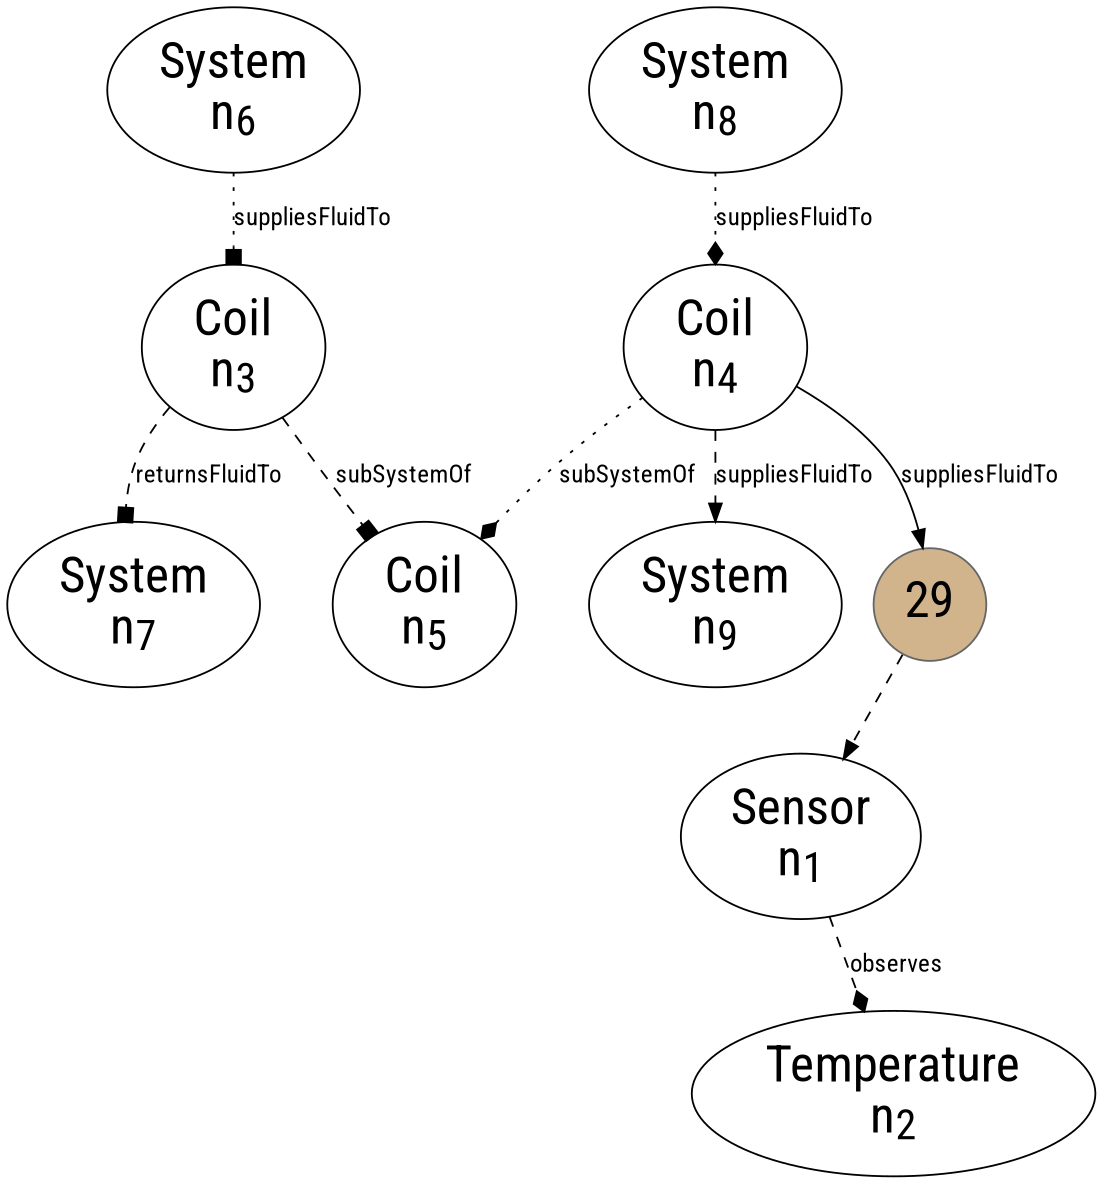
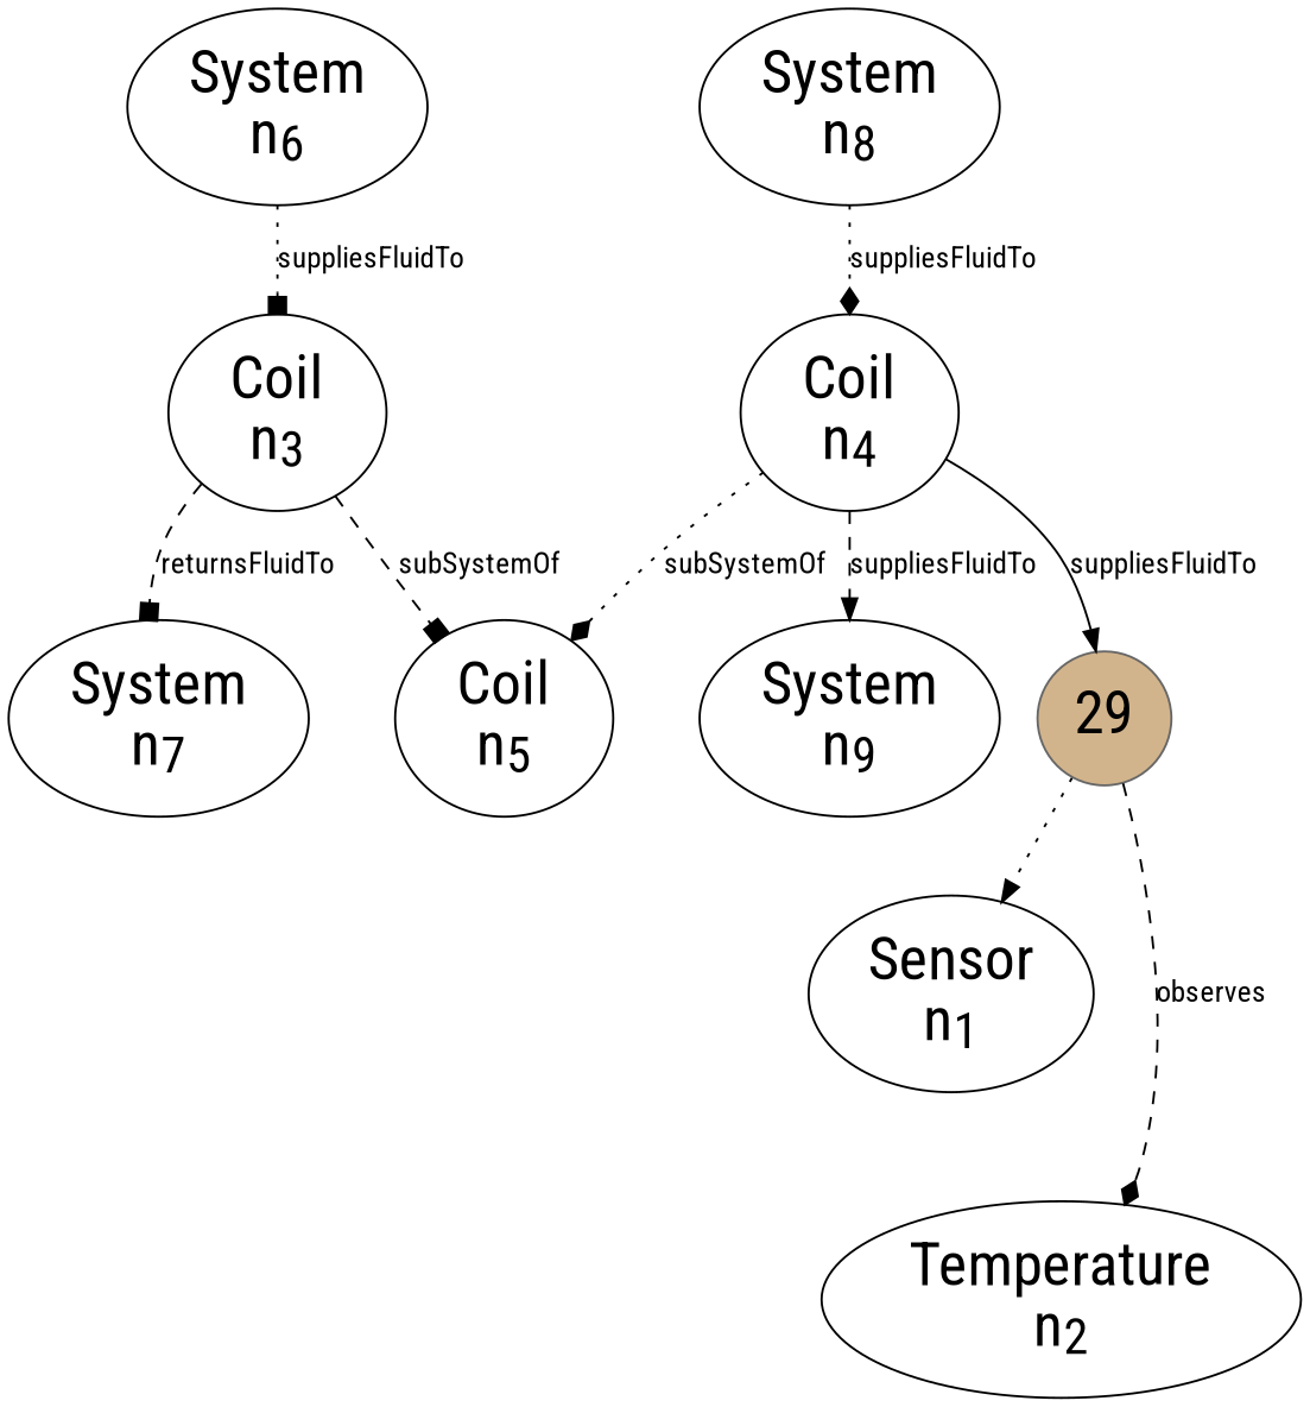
  digraph {
    fontname="Roboto Condensed"
    node [color=black fillcolor="#71797E" fontname="Roboto Condensed" fontsize=28 labelcharcount=6 labellinecount=2]
    edge [arrowhead=diamond fontname="Roboto Condensed" style=dashed]
    n1 [fillcolor="#83AF9B" height=1.1 label=<Sensor<br />n<SUB>1</SUB>> width=1.6]
    n2 [height=1.1 label=<Temperature<br />n<SUB>2</SUB>> labelcharcount=11 width=2.6]
    n3 [height=1.1 label=<System<br />n<SUB>6</SUB>> width=1.6]
    n4 [fillcolor="#873939" height=1.1 label=<Coil<br />n<SUB>3</SUB>> labelcharcount=5 width=1.4]
    n5 [height=1.1 label=<System<br />n<SUB>7</SUB>> width=1.6]
    n6 [fillcolor="#873939" height=1.1 label=<Coil<br />n<SUB>5</SUB>> labelcharcount=5 width=1.4]
    n7 [height=1.1 label=<System<br />n<SUB>8</SUB>> width=1.6]
    n8 [fillcolor="#873939" height=1.1 label=<Coil<br />n<SUB>4</SUB>> labelcharcount=5 width=1.4]
    n9 [height=1.1 label=<System<br />n<SUB>9</SUB>> width=1.6]
    n10 [color=gray40 fillcolor=tan height=0.3 label=29 labelcharcount=0 labellinecount=0 shape=circle style=filled width=0.3]
-   n1 -> n2 [label="observes  "]
+   n10 -> n2 [label="observes  "]
    n3 -> n4 [arrowhead=box label="suppliesFluidTo  " style=dotted]
    n4 -> n5 [arrowhead=box label="returnsFluidTo  "]
    n4 -> n6 [arrowhead=box label="subSystemOf  "]
    n7 -> n8 [label="suppliesFluidTo  " style=dotted]
    n8 -> n6 [label="subSystemOf  " style=dotted]
    n8 -> n9 [arrowhead=normal label="suppliesFluidTo  "]
    n8 -> n10 [arrowhead=normal label="suppliesFluidTo  " style=solid]
-   n10 -> n1 [arrowhead=normal]
+   n10 -> n1 [arrowhead=normal style=dotted]
  }
